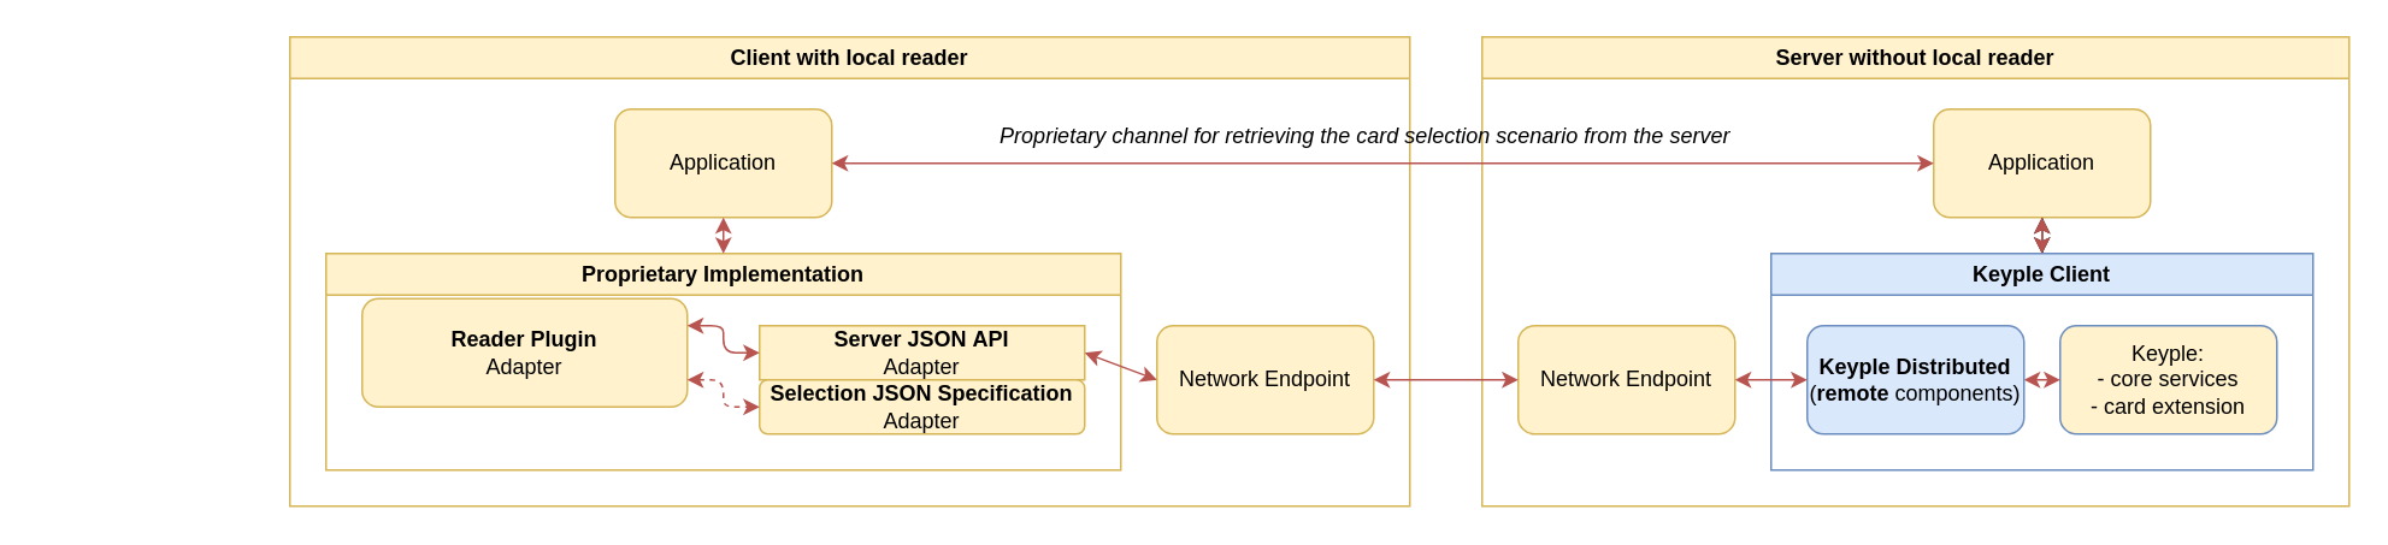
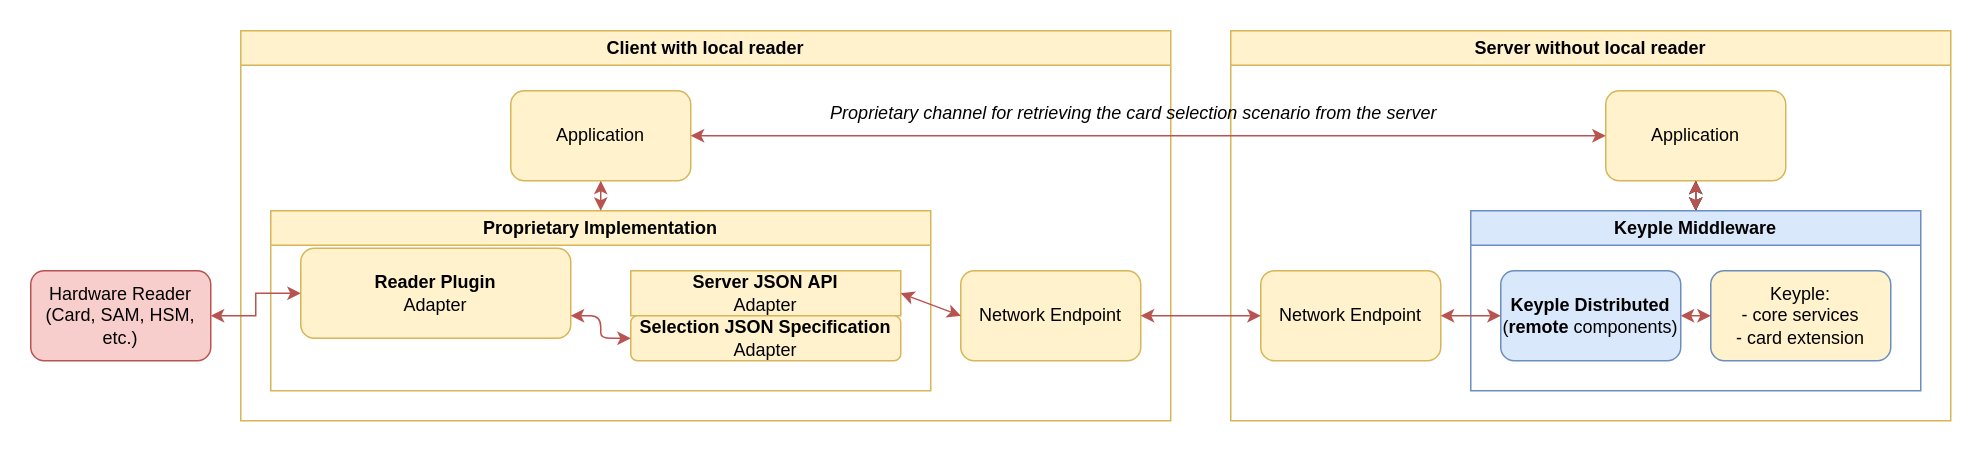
  <mxCell id="0" />
  <mxCell id="1" parent="0" />
  <mxCell id="2" value="Client with local reader" style="swimlane;whiteSpace=wrap;html=1;fillColor=#fff2cc;strokeColor=#d6b656;startSize=23;" vertex="1" parent="1"><mxGeometry x="160" y="20" width="620" height="260" as="geometry" /></mxCell>
  <mxCell id="3" value="Application" style="rounded=1;whiteSpace=wrap;html=1;fillColor=#fff2cc;strokeColor=#d6b656;" vertex="1" parent="2"><mxGeometry x="180" y="40" width="120" height="60" as="geometry" /></mxCell>
  <mxCell id="4" value="Proprietary Implementation" style="swimlane;whiteSpace=wrap;html=1;swimlaneFillColor=none;fillColor=#fff2cc;strokeColor=#d6b656;" vertex="1" parent="2"><mxGeometry x="20" y="120" width="440" height="120" as="geometry" /></mxCell>
  <mxCell id="5" value="&lt;b style=&quot;border-color: var(--border-color);&quot;&gt;Server JSON&amp;nbsp;API&lt;/b&gt;&lt;br style=&quot;border-color: var(--border-color);&quot;&gt;Adapter" style="whiteSpace=wrap;html=1;fillColor=#fff2cc;strokeColor=#d6b656;rounded=0;" vertex="1" parent="4"><mxGeometry x="240" y="40" width="180" height="30" as="geometry" /></mxCell>
  <mxCell id="6" value="&lt;b style=&quot;border-color: var(--border-color);&quot;&gt;Selection JSON Specification&lt;/b&gt;&lt;br style=&quot;border-color: var(--border-color);&quot;&gt;Adapter" style="rounded=1;whiteSpace=wrap;html=1;fillColor=#fff2cc;strokeColor=#d6b656;" vertex="1" parent="4"><mxGeometry x="240" y="70" width="180" height="30" as="geometry" /></mxCell>
  <mxCell id="7" value="&lt;b&gt;Reader Plugin&lt;/b&gt;&lt;br&gt;Adapter" style="rounded=1;whiteSpace=wrap;html=1;fillColor=#fff2cc;strokeColor=#d6b656;" vertex="1" parent="4"><mxGeometry x="20" y="25" width="180" height="60" as="geometry" /></mxCell>
- <mxCell id="8" style="edgeStyle=orthogonalEdgeStyle;rounded=1;orthogonalLoop=1;jettySize=auto;html=1;exitX=0;exitY=0.5;exitDx=0;exitDy=0;entryX=1;entryY=0.25;entryDx=0;entryDy=0;endArrow=classic;endFill=1;fillColor=#f8cecc;strokeColor=#b85450;strokeWidth=1;startArrow=classic;startFill=1;" edge="1" parent="4" source="5" target="7"><mxGeometry relative="1" as="geometry"><mxPoint x="110" y="80" as="sourcePoint" /><mxPoint x="-50" y="80" as="targetPoint" /></mxGeometry></mxCell>
- <mxCell id="9" style="edgeStyle=orthogonalEdgeStyle;rounded=1;orthogonalLoop=1;jettySize=auto;html=1;exitX=1;exitY=0.75;exitDx=0;exitDy=0;entryX=0;entryY=0.5;entryDx=0;entryDy=0;strokeWidth=1;endArrow=classic;endFill=1;fillColor=#f8cecc;strokeColor=#b85450;startArrow=classic;startFill=1;dashed=1;" edge="1" parent="4" source="7" target="6"><mxGeometry relative="1" as="geometry"><mxPoint x="240" y="200" as="sourcePoint" /><mxPoint x="320" y="200" as="targetPoint" /></mxGeometry></mxCell>
+ <mxCell id="9" style="edgeStyle=orthogonalEdgeStyle;rounded=1;orthogonalLoop=1;jettySize=auto;html=1;exitX=1;exitY=0.75;exitDx=0;exitDy=0;entryX=0;entryY=0.5;entryDx=0;entryDy=0;strokeWidth=1;endArrow=classic;endFill=1;fillColor=#f8cecc;strokeColor=#b85450;startArrow=classic;startFill=1;" edge="1" parent="4" source="7" target="6"><mxGeometry relative="1" as="geometry"><mxPoint x="240" y="200" as="sourcePoint" /><mxPoint x="320" y="200" as="targetPoint" /></mxGeometry></mxCell>
  <mxCell id="10" value="Network Endpoint" style="rounded=1;whiteSpace=wrap;html=1;fillColor=#fff2cc;strokeColor=#d6b656;" vertex="1" parent="2"><mxGeometry x="480" y="160" width="120" height="60" as="geometry" /></mxCell>
  <mxCell id="11" style="rounded=0;orthogonalLoop=1;jettySize=auto;html=1;entryX=0.5;entryY=1;entryDx=0;entryDy=0;strokeWidth=1;endArrow=classic;endFill=1;fillColor=#f8cecc;strokeColor=#b85450;startArrow=classic;startFill=1;exitX=0.5;exitY=0;exitDx=0;exitDy=0;" edge="1" parent="2" source="4" target="3"><mxGeometry relative="1" as="geometry"><mxPoint x="260" y="120" as="sourcePoint" /></mxGeometry></mxCell>
  <mxCell id="12" style="rounded=1;orthogonalLoop=1;jettySize=auto;html=1;exitX=1;exitY=0.5;exitDx=0;exitDy=0;entryX=0;entryY=0.5;entryDx=0;entryDy=0;strokeWidth=1;endArrow=classic;endFill=1;fillColor=#f8cecc;strokeColor=#b85450;startArrow=classic;startFill=1;" edge="1" parent="2" source="5" target="10"><mxGeometry relative="1" as="geometry" /></mxCell>
+ <mxCell id="13" value="Hardware Reader&lt;br&gt;(Card, SAM, HSM, etc.)" style="rounded=1;whiteSpace=wrap;html=1;fillColor=#f8cecc;strokeColor=#b85450;" vertex="1" parent="1"><mxGeometry x="20" y="180" width="120" height="60" as="geometry" /></mxCell>
  <mxCell id="14" value="Server without local reader" style="swimlane;whiteSpace=wrap;html=1;startSize=23;fillColor=#fff2cc;strokeColor=#d6b656;" vertex="1" parent="1"><mxGeometry x="820" y="20" width="480" height="260" as="geometry" /></mxCell>
  <mxCell id="15" value="" style="edgeStyle=orthogonalEdgeStyle;rounded=0;orthogonalLoop=1;jettySize=auto;html=1;startArrow=classic;startFill=1;endArrow=classic;endFill=1;entryX=0.5;entryY=0;entryDx=0;entryDy=0;" edge="1" parent="14" source="16" target="17"><mxGeometry relative="1" as="geometry" /></mxCell>
  <mxCell id="16" value="Application" style="rounded=1;whiteSpace=wrap;html=1;fillColor=#fff2cc;strokeColor=#d6b656;" vertex="1" parent="14"><mxGeometry x="250" y="40" width="120" height="60" as="geometry" /></mxCell>
- <mxCell id="17" value="Keyple Client" style="swimlane;whiteSpace=wrap;html=1;fillColor=#dae8fc;strokeColor=#6c8ebf;" vertex="1" parent="14"><mxGeometry x="160" y="120" width="300" height="120" as="geometry" /></mxCell>
+ <mxCell id="17" value="Keyple Middleware" style="swimlane;whiteSpace=wrap;html=1;fillColor=#dae8fc;strokeColor=#6c8ebf;" vertex="1" parent="14"><mxGeometry x="160" y="120" width="300" height="120" as="geometry" /></mxCell>
  <mxCell id="18" value="Keyple:&lt;br&gt;- core services&lt;br&gt;- card extension" style="rounded=1;whiteSpace=wrap;html=1;fillColor=#fff2cc;strokeColor=#6c8ebf;" vertex="1" parent="17"><mxGeometry x="160" y="40" width="120" height="60" as="geometry" /></mxCell>
  <mxCell id="19" style="edgeStyle=none;rounded=0;orthogonalLoop=1;jettySize=auto;html=1;exitX=1;exitY=0.5;exitDx=0;exitDy=0;entryX=0;entryY=0.5;entryDx=0;entryDy=0;strokeWidth=1;endArrow=classic;endFill=1;fillColor=#f8cecc;strokeColor=#b85450;startArrow=classic;startFill=1;" edge="1" parent="17" source="20" target="18"><mxGeometry relative="1" as="geometry" /></mxCell>
  <mxCell id="20" value="&lt;b&gt;Keyple Distributed&lt;/b&gt;&lt;br&gt;(&lt;b&gt;remote&lt;/b&gt; components)" style="rounded=1;whiteSpace=wrap;html=1;fillColor=#dae8fc;strokeColor=#6c8ebf;" vertex="1" parent="17"><mxGeometry x="20" y="40" width="120" height="60" as="geometry" /></mxCell>
  <mxCell id="21" value="Network Endpoint" style="rounded=1;whiteSpace=wrap;html=1;fillColor=#fff2cc;strokeColor=#d6b656;" vertex="1" parent="14"><mxGeometry x="20" y="160" width="120" height="60" as="geometry" /></mxCell>
  <mxCell id="22" style="edgeStyle=none;rounded=0;orthogonalLoop=1;jettySize=auto;html=1;exitX=0.5;exitY=0;exitDx=0;exitDy=0;entryX=0.5;entryY=1;entryDx=0;entryDy=0;strokeWidth=1;endArrow=classic;endFill=1;fillColor=#f8cecc;strokeColor=#b85450;startArrow=classic;startFill=1;" edge="1" parent="14" source="17" target="16"><mxGeometry relative="1" as="geometry" /></mxCell>
  <mxCell id="23" style="edgeStyle=none;rounded=0;orthogonalLoop=1;jettySize=auto;html=1;exitX=1;exitY=0.5;exitDx=0;exitDy=0;entryX=0;entryY=0.5;entryDx=0;entryDy=0;strokeWidth=1;endArrow=classic;endFill=1;fillColor=#f8cecc;strokeColor=#b85450;startArrow=classic;startFill=1;" edge="1" parent="14" source="21" target="20"><mxGeometry relative="1" as="geometry" /></mxCell>
+ <mxCell id="24" style="edgeStyle=orthogonalEdgeStyle;rounded=0;orthogonalLoop=1;jettySize=auto;html=1;exitX=0;exitY=0.5;exitDx=0;exitDy=0;entryX=1;entryY=0.5;entryDx=0;entryDy=0;endArrow=classic;endFill=1;fillColor=#f8cecc;strokeColor=#b85450;strokeWidth=1;startArrow=classic;startFill=1;" edge="1" parent="1" source="7" target="13"><mxGeometry relative="1" as="geometry" /></mxCell>
  <mxCell id="25" style="edgeStyle=none;rounded=0;orthogonalLoop=1;jettySize=auto;html=1;exitX=1;exitY=0.5;exitDx=0;exitDy=0;entryX=0;entryY=0.5;entryDx=0;entryDy=0;strokeWidth=1;endArrow=classic;endFill=1;fillColor=#f8cecc;strokeColor=#b85450;startArrow=classic;startFill=1;" edge="1" parent="1" source="10" target="21"><mxGeometry relative="1" as="geometry" /></mxCell>
  <mxCell id="26" style="edgeStyle=none;rounded=0;orthogonalLoop=1;jettySize=auto;html=1;exitX=1;exitY=0.5;exitDx=0;exitDy=0;entryX=0;entryY=0.5;entryDx=0;entryDy=0;strokeWidth=1;endArrow=classic;endFill=1;fillColor=#f8cecc;strokeColor=#b85450;startArrow=classic;startFill=1;" edge="1" parent="1" source="3" target="16"><mxGeometry relative="1" as="geometry"><mxPoint x="510" y="89.5" as="sourcePoint" /><mxPoint x="590" y="89.5" as="targetPoint" /></mxGeometry></mxCell>
  <mxCell id="27" value="Proprietary channel for retrieving the card selection scenario from the server" style="text;html=1;align=center;verticalAlign=middle;resizable=0;points=[];autosize=1;strokeColor=none;fillColor=none;fontStyle=2" vertex="1" parent="1"><mxGeometry x="540" y="60" width="430" height="30" as="geometry" /></mxCell>
